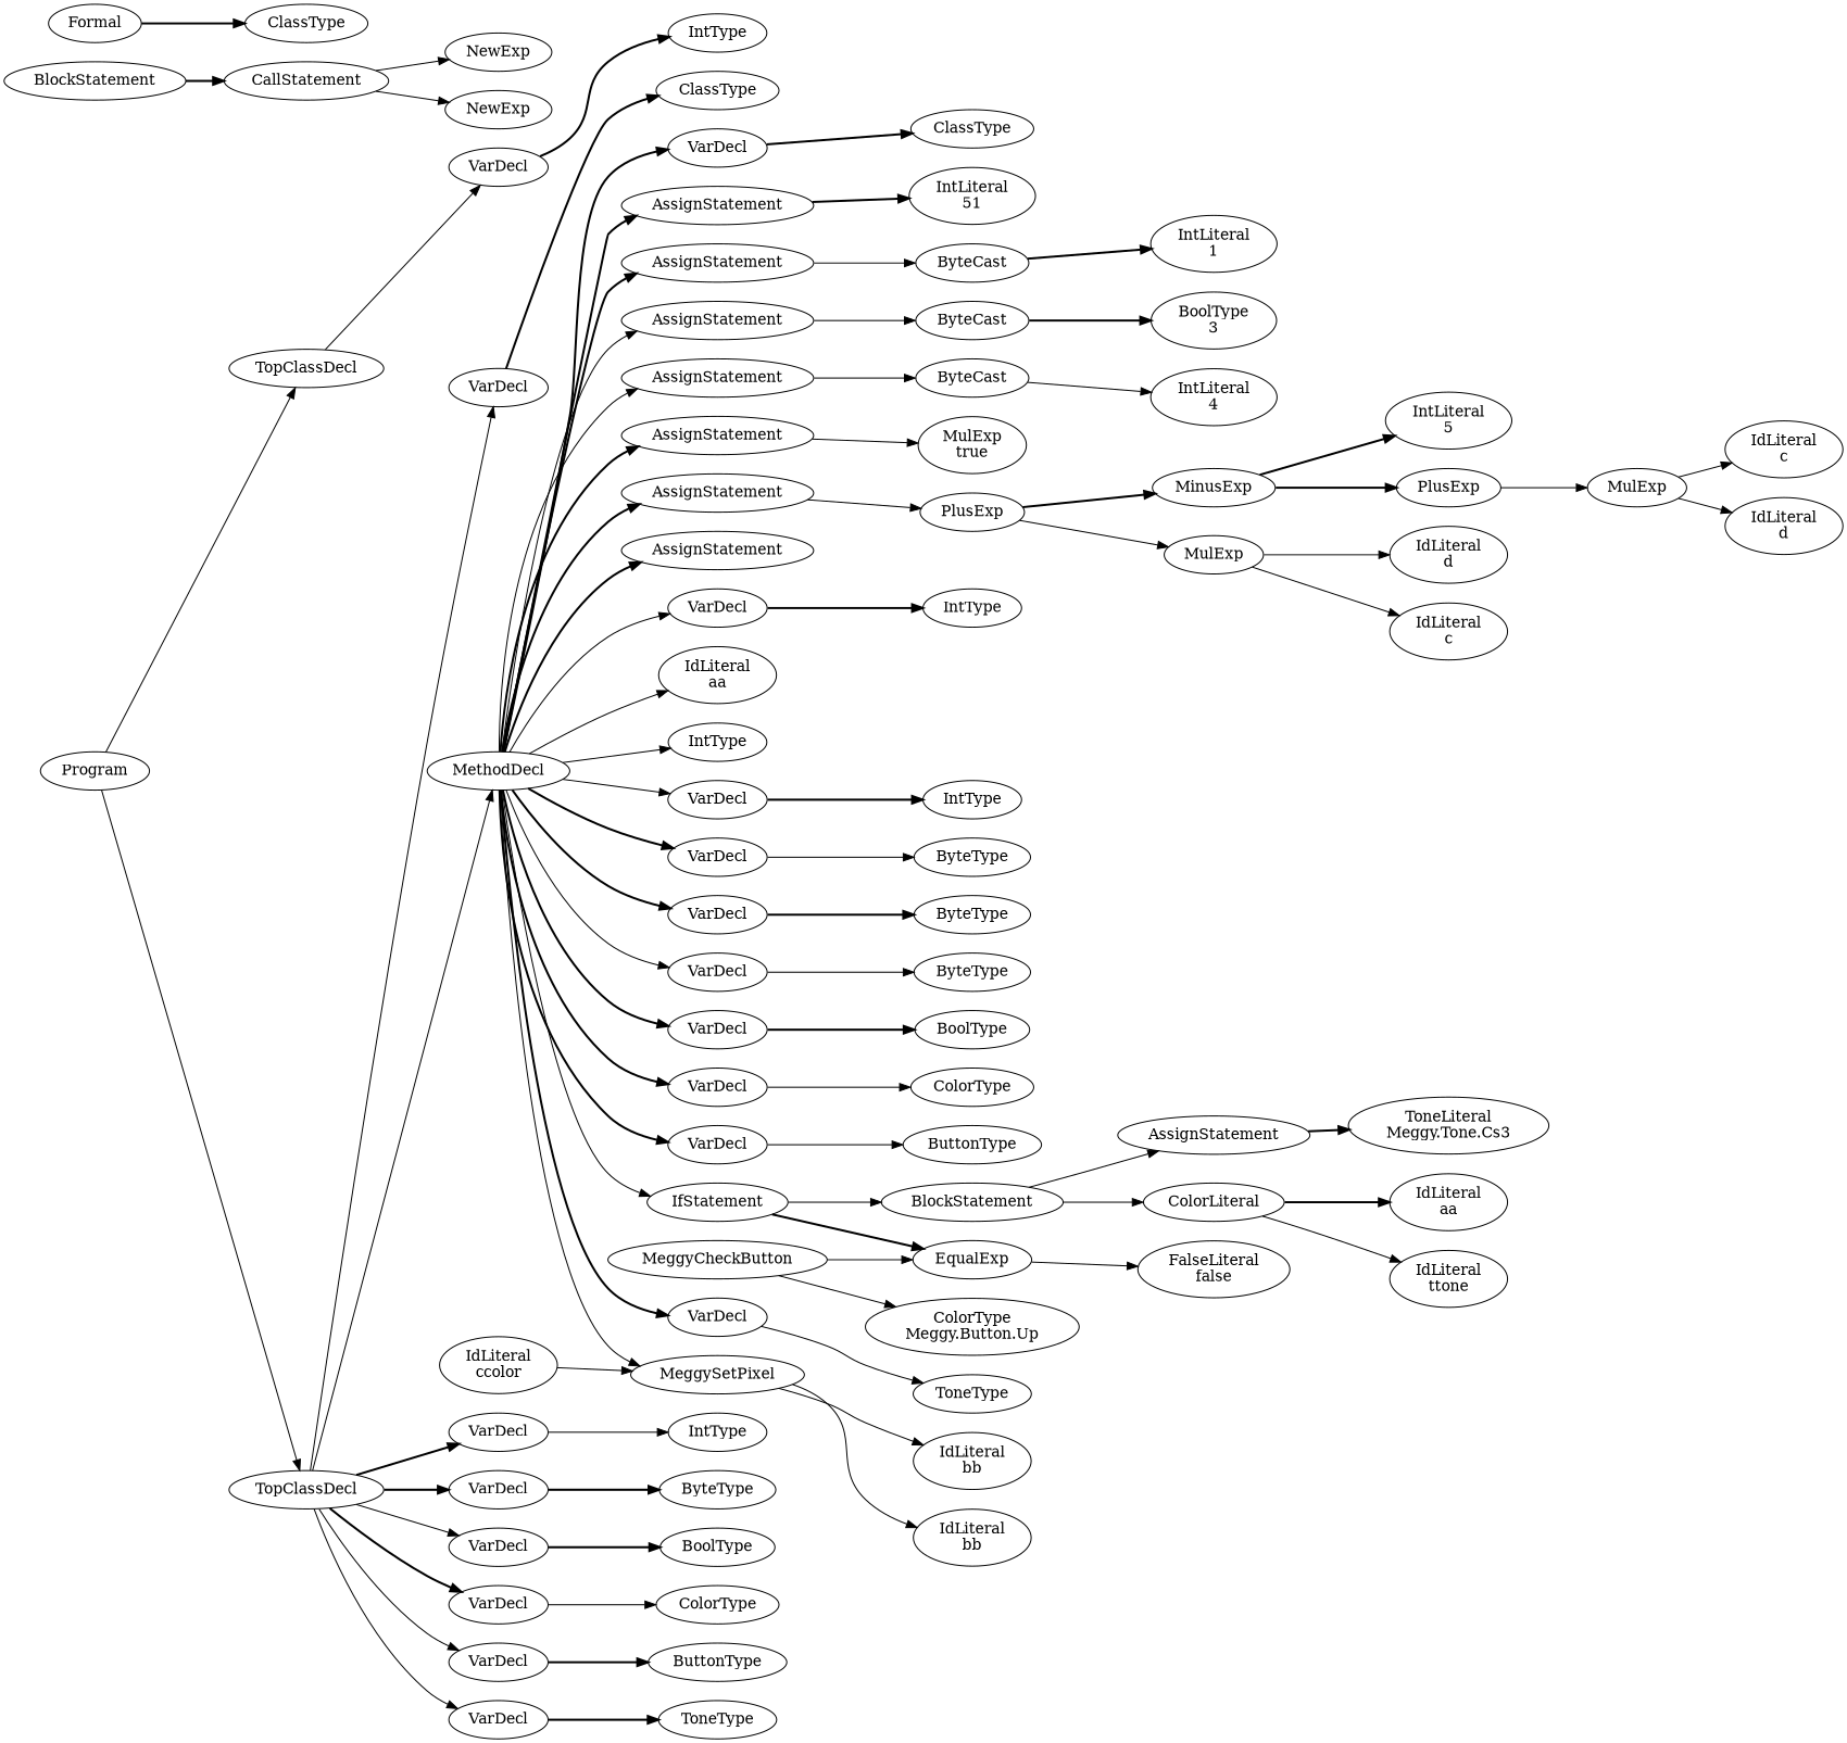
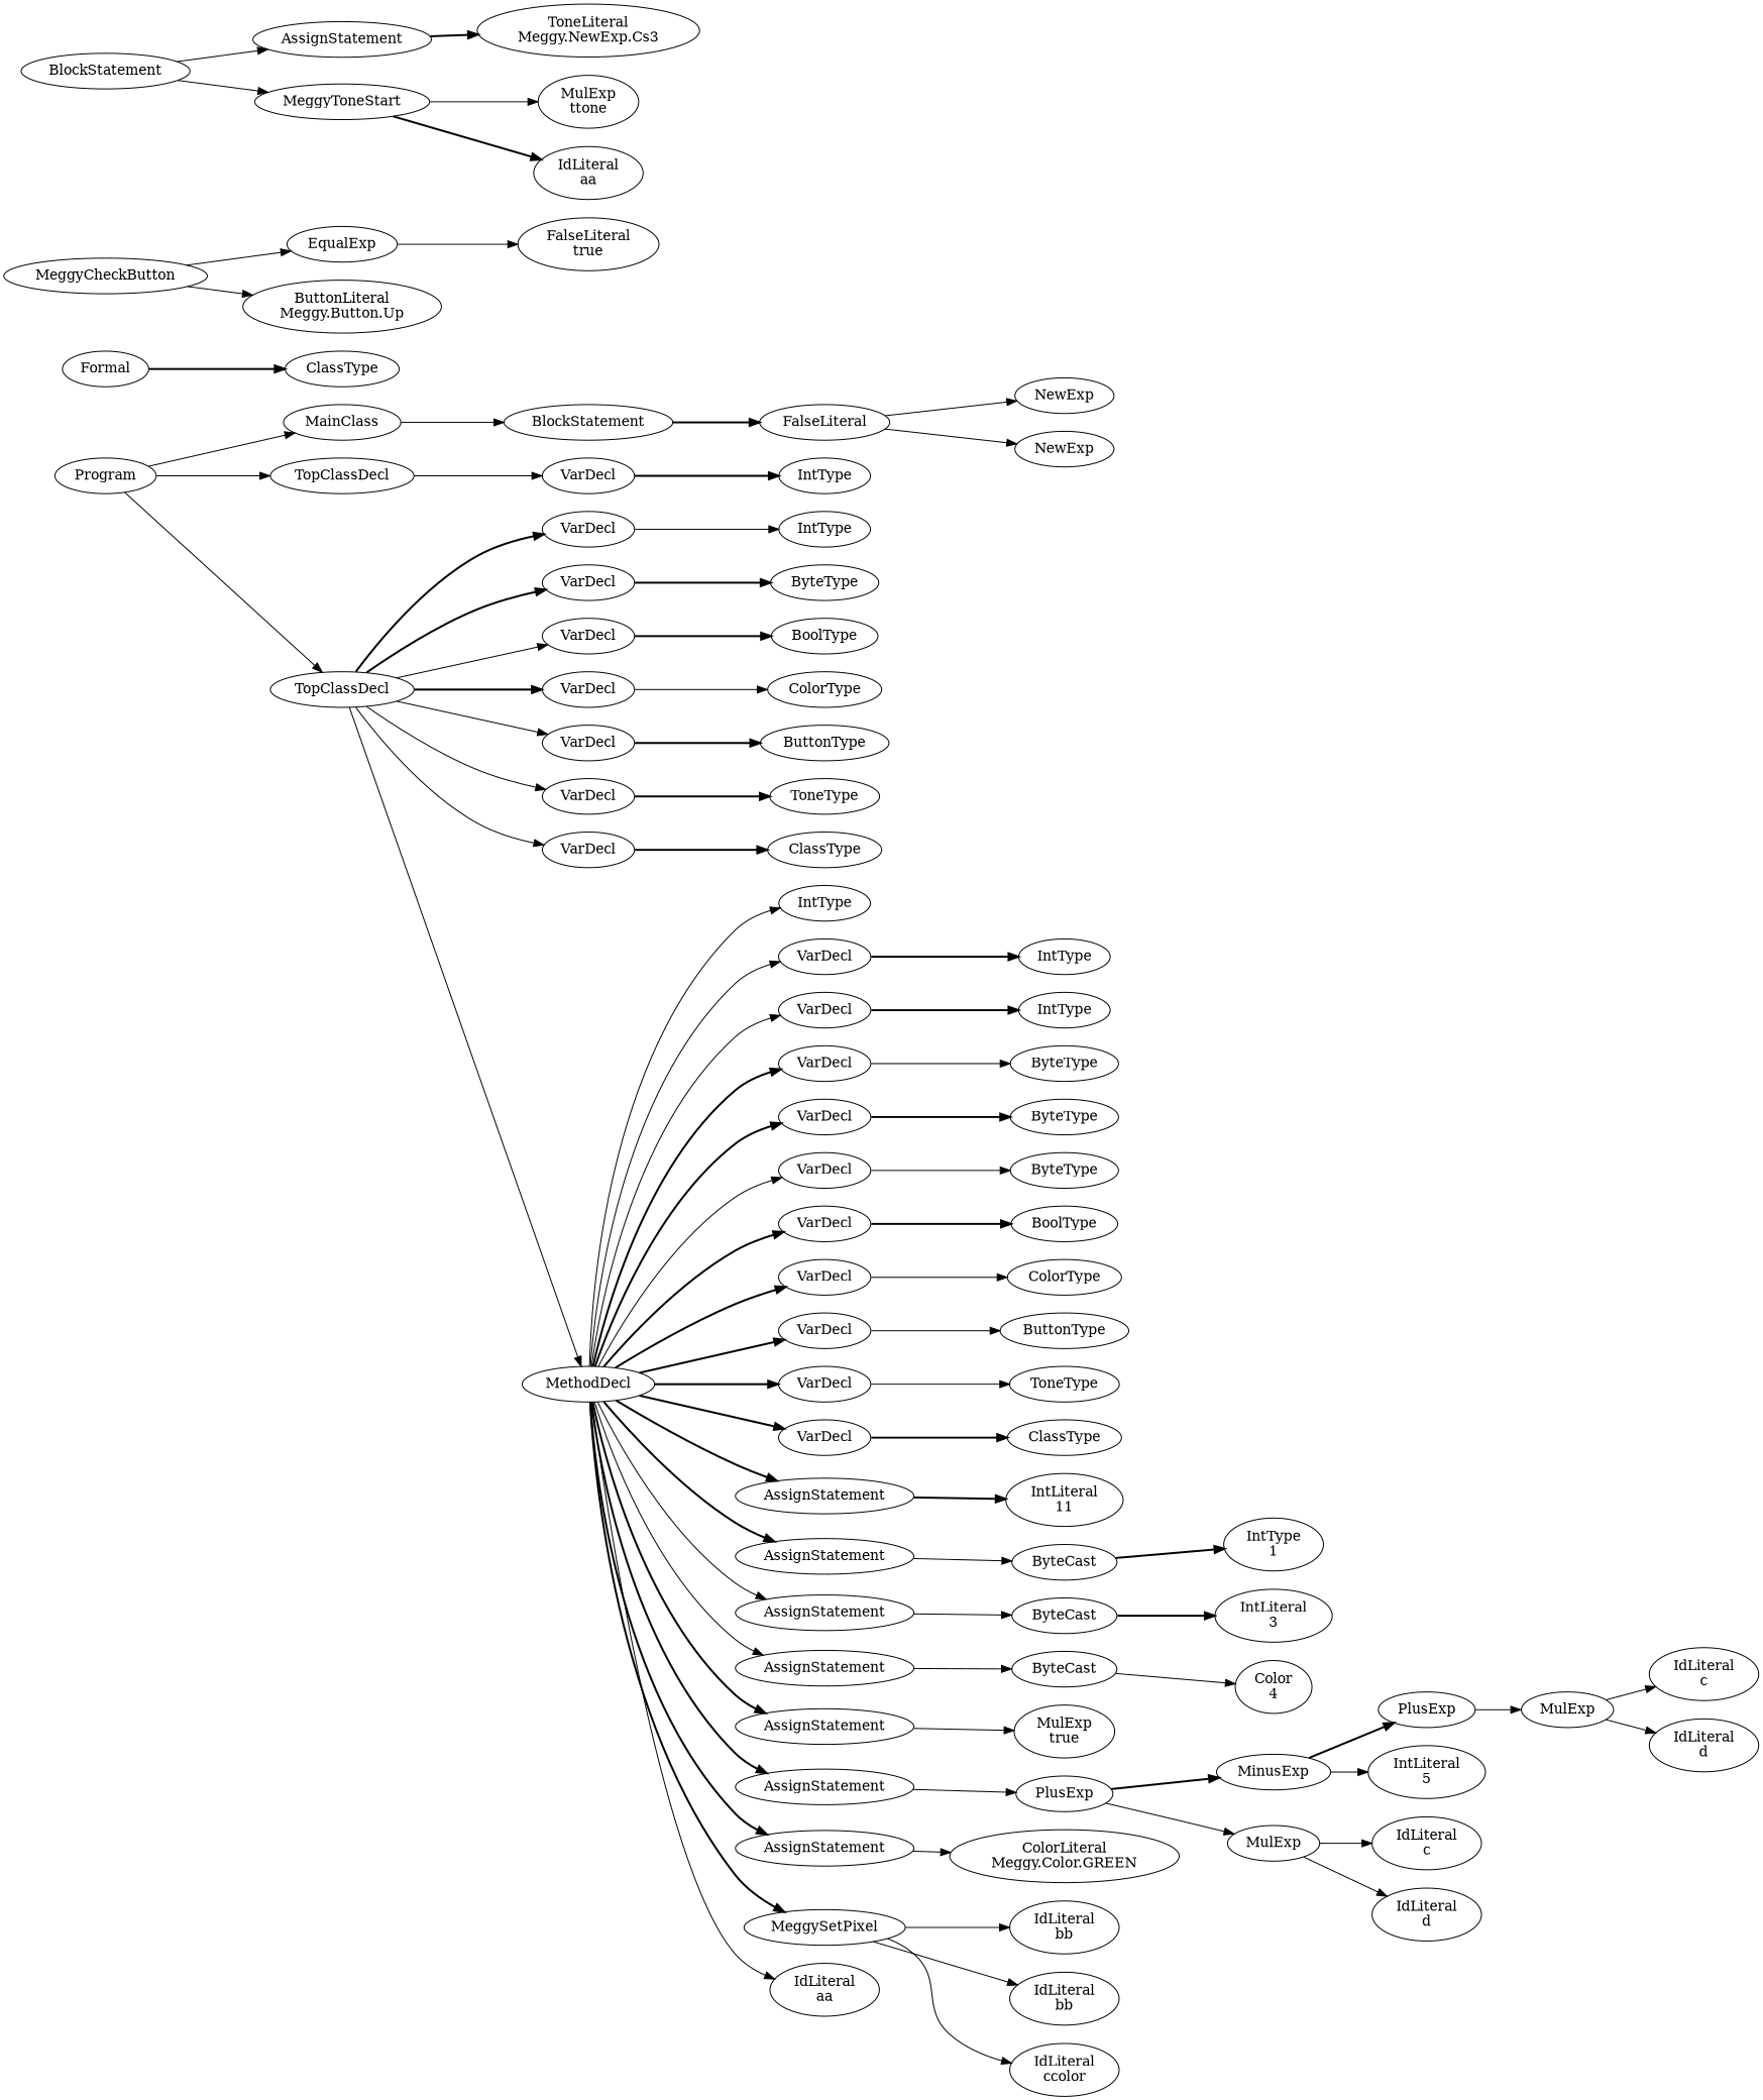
  digraph {
    rankdir=LR
    edge [style=solid]
    n1 [label=Program]
+   n2 [label=MainClass]
    n3 [label=TopClassDecl]
    n4 [label=TopClassDecl]
    n5 [label=BlockStatement]
    n6 [label=VarDecl]
    n7 [label=VarDecl]
    n8 [label=VarDecl]
    n9 [label=VarDecl]
    n10 [label=VarDecl]
    n11 [label=VarDecl]
    n12 [label=VarDecl]
    n13 [label=VarDecl]
    n14 [label=MethodDecl]
-   n15 [label=CallStatement]
+   n15 [label=FalseLiteral]
    n16 [label=NewExp]
    n17 [label=NewExp]
    n18 [label=IntType]
    n19 [label=IntType]
    n20 [label=ByteType]
    n21 [label=BoolType]
    n22 [label=ColorType]
    n23 [label=ButtonType]
    n24 [label=ToneType]
    n25 [label=ClassType]
    n26 [label=IntType]
    n27 [label=VarDecl]
    n28 [label=VarDecl]
    n29 [label=VarDecl]
    n30 [label=VarDecl]
    n31 [label=VarDecl]
    n32 [label=VarDecl]
    n33 [label=VarDecl]
    n34 [label=VarDecl]
    n35 [label=VarDecl]
    n36 [label=VarDecl]
    n37 [label=AssignStatement]
    n38 [label=AssignStatement]
    n39 [label=AssignStatement]
    n40 [label=AssignStatement]
    n41 [label=AssignStatement]
    n42 [label=AssignStatement]
    n43 [label=AssignStatement]
    n44 [label=MeggySetPixel]
-   n45 [label=IfStatement]
    n46 [label="IdLiteral\naa"]
    n47 [label=Formal]
    n48 [label=ClassType]
    n49 [label=IntType]
    n50 [label=IntType]
    n51 [label=ByteType]
    n52 [label=ByteType]
    n53 [label=ByteType]
    n54 [label=BoolType]
    n55 [label=ColorType]
    n56 [label=ButtonType]
    n57 [label=ToneType]
    n58 [label=ClassType]
-   n59 [label="IntLiteral\n51"]
+   n59 [label="IntLiteral\n11"]
    n60 [label=ByteCast]
    n61 [label=ByteCast]
    n62 [label=ByteCast]
    n63 [label="MulExp\ntrue"]
    n64 [label=PlusExp]
+   n65 [label="ColorLiteral\nMeggy.Color.GREEN"]
    n66 [label="IdLiteral\nbb"]
    n67 [label="IdLiteral\nbb"]
    n68 [label="IdLiteral\nccolor"]
    n69 [label=EqualExp]
    n70 [label=BlockStatement]
-   n71 [label="IntLiteral\n1"]
-   n72 [label="BoolType\n3"]
-   n73 [label="IntLiteral\n4"]
+   n71 [label="IntType\n1"]
+   n72 [label="IntLiteral\n3"]
+   n73 [label="Color\n4"]
    n74 [label=MinusExp]
    n75 [label=MulExp]
    n76 [label=PlusExp]
    n77 [label="IntLiteral\n5"]
    n78 [label="IdLiteral\nc"]
    n79 [label="IdLiteral\nd"]
    n80 [label=MulExp]
    n81 [label="IdLiteral\nc"]
    n82 [label="IdLiteral\nd"]
-   n83 [label="FalseLiteral\nfalse"]
+   n83 [label="FalseLiteral\ntrue"]
    n84 [label=AssignStatement]
-   n85 [label=ColorLiteral]
+   n85 [label=MeggyToneStart]
    n86 [label=MeggyCheckButton]
-   n87 [label="ColorType\nMeggy.Button.Up"]
-   n88 [label="ToneLiteral\nMeggy.Tone.Cs3"]
-   n89 [label="IdLiteral\nttone"]
+   n87 [label="ButtonLiteral\nMeggy.Button.Up"]
+   n88 [label="ToneLiteral\nMeggy.NewExp.Cs3"]
+   n89 [label="MulExp\nttone"]
    n90 [label="IdLiteral\naa"]
+   n1 -> n2
    n1 -> n3
    n1 -> n4
+   n2 -> n5
    n3 -> n6
    n4 -> n7 [style=bold]
    n4 -> n8 [style=bold]
    n4 -> n9
    n4 -> n10 [style=bold]
    n4 -> n11
    n4 -> n12
    n4 -> n13
    n4 -> n14
    n5 -> n15 [style=bold]
    n6 -> n18 [style=bold]
    n7 -> n19
    n8 -> n20 [style=bold]
    n9 -> n21 [style=bold]
    n10 -> n22
    n11 -> n23 [style=bold]
    n12 -> n24 [style=bold]
    n13 -> n25 [style=bold]
    n14 -> n26
    n14 -> n27
    n14 -> n28
    n14 -> n29 [style=bold]
    n14 -> n30 [style=bold]
    n14 -> n31
    n14 -> n32 [style=bold]
    n14 -> n33 [style=bold]
    n14 -> n34 [style=bold]
    n14 -> n35 [style=bold]
    n14 -> n36 [style=bold]
    n14 -> n37 [style=bold]
    n14 -> n38 [style=bold]
    n14 -> n39
    n14 -> n40
    n14 -> n41 [style=bold]
    n14 -> n42 [style=bold]
    n14 -> n43 [style=bold]
-   n14 -> n44
-   n14 -> n45
+   n14 -> n44 [style=bold]
    n14 -> n46
    n15 -> n16
    n15 -> n17
    n27 -> n49 [style=bold]
    n28 -> n50 [style=bold]
    n29 -> n51
    n30 -> n52 [style=bold]
    n31 -> n53
    n32 -> n54 [style=bold]
    n33 -> n55
    n34 -> n56
    n35 -> n57
    n36 -> n58 [style=bold]
    n37 -> n59 [style=bold]
    n38 -> n60
    n39 -> n61
    n40 -> n62
    n41 -> n63
    n42 -> n64
+   n43 -> n65
    n44 -> n66
    n44 -> n67
-   n68 -> n44
-   n45 -> n69 [style=bold]
-   n45 -> n70
+   n44 -> n68
    n47 -> n48 [style=bold]
    n60 -> n71 [style=bold]
    n61 -> n72 [style=bold]
    n62 -> n73
    n64 -> n74 [style=bold]
    n64 -> n75
    n69 -> n83
    n70 -> n84
    n70 -> n85
    n74 -> n76 [style=bold]
-   n74 -> n77 [style=bold]
+   n74 -> n77
    n75 -> n78
    n75 -> n79
    n76 -> n80
    n80 -> n81
    n80 -> n82
    n84 -> n88 [style=bold]
    n85 -> n89
    n85 -> n90 [style=bold]
    n86 -> n69
    n86 -> n87
  }
